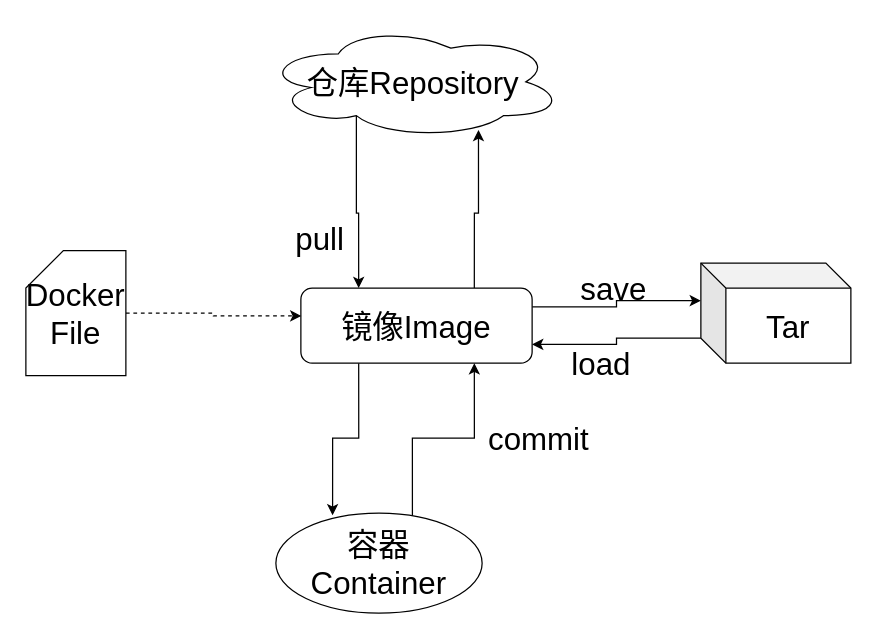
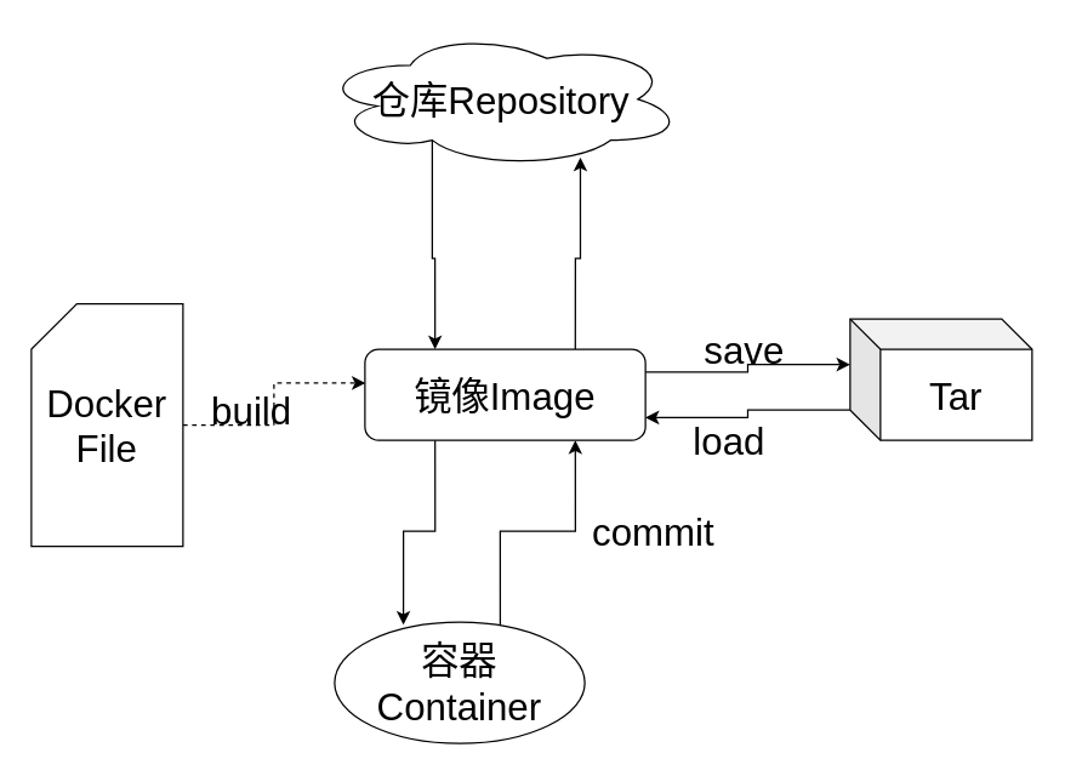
  <mxCell id="0" />
  <mxCell id="1" parent="0" />
  <mxCell id="2" style="edgeStyle=orthogonalEdgeStyle;rounded=0;orthogonalLoop=1;jettySize=auto;html=1;exitX=0.75;exitY=0;exitDx=0;exitDy=0;entryX=0.717;entryY=0.927;entryDx=0;entryDy=0;entryPerimeter=0;fontSize=25;" edge="1" parent="1" source="5" target="7"><mxGeometry relative="1" as="geometry" /></mxCell>
  <mxCell id="3" style="edgeStyle=orthogonalEdgeStyle;rounded=0;orthogonalLoop=1;jettySize=auto;html=1;exitX=1;exitY=0.25;exitDx=0;exitDy=0;entryX=0;entryY=0;entryDx=0;entryDy=30;entryPerimeter=0;fontSize=25;" edge="1" parent="1" source="5" target="13"><mxGeometry relative="1" as="geometry" /></mxCell>
  <mxCell id="4" style="edgeStyle=orthogonalEdgeStyle;rounded=0;orthogonalLoop=1;jettySize=auto;html=1;exitX=0.25;exitY=1;exitDx=0;exitDy=0;entryX=0.275;entryY=0.022;entryDx=0;entryDy=0;entryPerimeter=0;fontSize=25;" edge="1" parent="1" source="5" target="17"><mxGeometry relative="1" as="geometry" /></mxCell>
  <mxCell id="5" value="&lt;font style=&quot;font-size: 25px&quot;&gt;镜像Image&lt;/font&gt;" style="rounded=1;whiteSpace=wrap;html=1;" vertex="1" parent="1"><mxGeometry x="240" y="230" width="185" height="60" as="geometry" /></mxCell>
  <mxCell id="6" style="edgeStyle=orthogonalEdgeStyle;rounded=0;orthogonalLoop=1;jettySize=auto;html=1;exitX=0.31;exitY=0.8;exitDx=0;exitDy=0;exitPerimeter=0;entryX=0.25;entryY=0;entryDx=0;entryDy=0;fontSize=25;" edge="1" parent="1" source="7" target="5"><mxGeometry relative="1" as="geometry" /></mxCell>
  <mxCell id="7" value="仓库Repository" style="ellipse;shape=cloud;whiteSpace=wrap;html=1;fontSize=25;" vertex="1" parent="1"><mxGeometry x="210" y="20" width="240" height="90" as="geometry" /></mxCell>
- <mxCell id="8" value="pull" style="text;html=1;align=center;verticalAlign=middle;resizable=0;points=[];autosize=1;strokeColor=none;fillColor=none;fontSize=25;" vertex="1" parent="1"><mxGeometry x="230" y="170" width="50" height="40" as="geometry" /></mxCell>
  <mxCell id="9" style="edgeStyle=orthogonalEdgeStyle;rounded=0;orthogonalLoop=1;jettySize=auto;html=1;exitX=1;exitY=0.5;exitDx=0;exitDy=0;exitPerimeter=0;entryX=0.002;entryY=0.37;entryDx=0;entryDy=0;entryPerimeter=0;fontSize=25;dashed=1;" edge="1" parent="1" source="10" target="5"><mxGeometry relative="1" as="geometry" /></mxCell>
- <mxCell id="10" value="Docker File" style="shape=card;whiteSpace=wrap;html=1;fontSize=25;" vertex="1" parent="1"><mxGeometry x="20" y="200" width="80" height="100" as="geometry" /></mxCell>
+ <mxCell id="10" value="Docker File" style="shape=card;whiteSpace=wrap;html=1;fontSize=25;" vertex="1" parent="1"><mxGeometry x="20" y="200" width="100" height="160" as="geometry" /></mxCell>
+ <mxCell id="11" value="build" style="text;html=1;align=center;verticalAlign=middle;resizable=0;points=[];autosize=1;strokeColor=none;fillColor=none;fontSize=25;" vertex="1" parent="1"><mxGeometry x="130" y="250" width="70" height="40" as="geometry" /></mxCell>
  <mxCell id="12" style="edgeStyle=orthogonalEdgeStyle;rounded=0;orthogonalLoop=1;jettySize=auto;html=1;exitX=0;exitY=0;exitDx=0;exitDy=60;exitPerimeter=0;entryX=1;entryY=0.75;entryDx=0;entryDy=0;fontSize=25;" edge="1" parent="1" source="13" target="5"><mxGeometry relative="1" as="geometry" /></mxCell>
  <mxCell id="13" value="Tar" style="shape=cube;whiteSpace=wrap;html=1;boundedLbl=1;backgroundOutline=1;darkOpacity=0.05;darkOpacity2=0.1;fontSize=25;" vertex="1" parent="1"><mxGeometry x="560" y="210" width="120" height="80" as="geometry" /></mxCell>
  <mxCell id="14" value="save" style="text;html=1;align=center;verticalAlign=middle;resizable=0;points=[];autosize=1;strokeColor=none;fillColor=none;fontSize=25;" vertex="1" parent="1"><mxGeometry x="455" y="210" width="70" height="40" as="geometry" /></mxCell>
  <mxCell id="15" value="load" style="text;html=1;align=center;verticalAlign=middle;resizable=0;points=[];autosize=1;strokeColor=none;fillColor=none;fontSize=25;" vertex="1" parent="1"><mxGeometry x="450" y="270" width="60" height="40" as="geometry" /></mxCell>
  <mxCell id="16" style="edgeStyle=orthogonalEdgeStyle;rounded=0;orthogonalLoop=1;jettySize=auto;html=1;entryX=0.75;entryY=1;entryDx=0;entryDy=0;fontSize=25;exitX=0.662;exitY=0.028;exitDx=0;exitDy=0;exitPerimeter=0;" edge="1" parent="1" source="17" target="5"><mxGeometry relative="1" as="geometry" /></mxCell>
  <mxCell id="17" value="容器&lt;br&gt;Container" style="ellipse;whiteSpace=wrap;html=1;fontSize=25;" vertex="1" parent="1"><mxGeometry x="220" y="410" width="165" height="80" as="geometry" /></mxCell>
  <mxCell id="18" value="commit" style="text;html=1;align=center;verticalAlign=middle;resizable=0;points=[];autosize=1;strokeColor=none;fillColor=none;fontSize=25;" vertex="1" parent="1"><mxGeometry x="380" y="330" width="100" height="40" as="geometry" /></mxCell>
